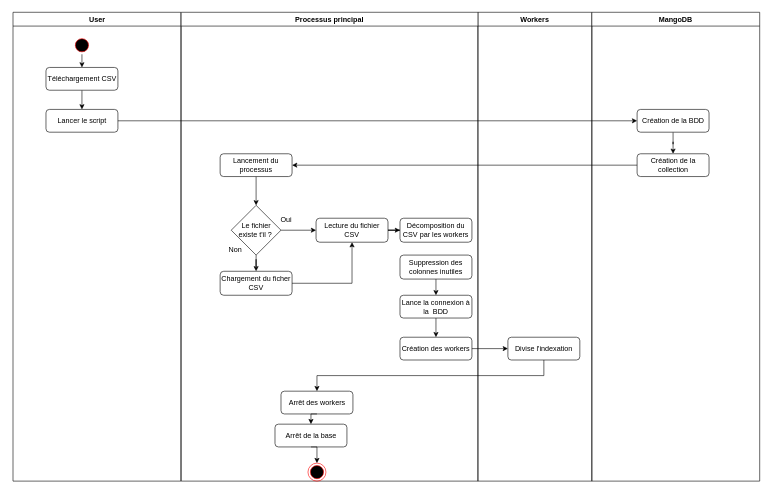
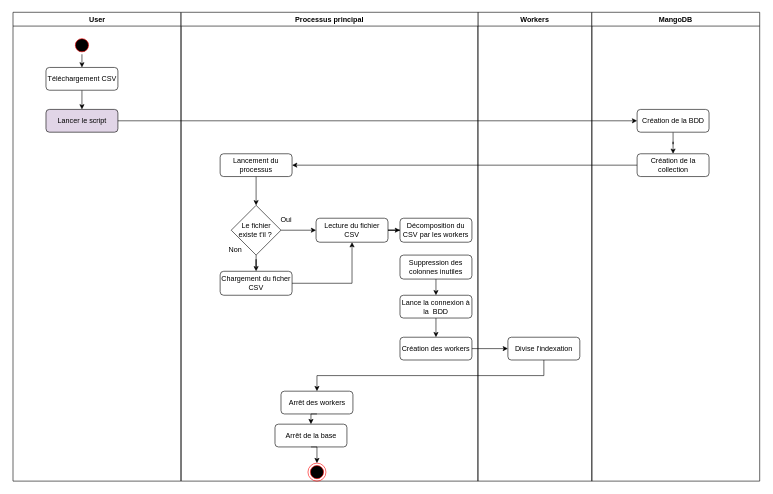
  <mxCell id="0" />
  <mxCell id="1" parent="0" />
  <mxCell id="2" value="User" style="swimlane;whiteSpace=wrap" vertex="1" parent="1"><mxGeometry x="20.5" y="20" width="280" height="782" as="geometry" /></mxCell>
  <mxCell id="3" style="edgeStyle=orthogonalEdgeStyle;rounded=0;orthogonalLoop=1;jettySize=auto;html=1;exitX=0.5;exitY=1;exitDx=0;exitDy=0;entryX=0.5;entryY=0;entryDx=0;entryDy=0;" edge="1" parent="2" source="4" target="7"><mxGeometry relative="1" as="geometry" /></mxCell>
  <mxCell id="4" value="Téléchargement CSV" style="rounded=1;whiteSpace=wrap;html=1;" vertex="1" parent="2"><mxGeometry x="55" y="92" width="120" height="38" as="geometry" /></mxCell>
  <mxCell id="5" value="" style="ellipse;shape=startState;fillColor=#000000;strokeColor=#ff0000;" vertex="1" parent="2"><mxGeometry x="100" y="40" width="30" height="30" as="geometry" /></mxCell>
  <mxCell id="6" style="edgeStyle=orthogonalEdgeStyle;rounded=0;orthogonalLoop=1;jettySize=auto;html=1;exitX=0.5;exitY=1;exitDx=0;exitDy=0;entryX=0.5;entryY=0;entryDx=0;entryDy=0;" edge="1" parent="2" source="5" target="4"><mxGeometry relative="1" as="geometry" /></mxCell>
- <mxCell id="7" value="Lancer le script" style="rounded=1;whiteSpace=wrap;html=1;" vertex="1" parent="2"><mxGeometry x="55" y="162" width="120" height="38" as="geometry" /></mxCell>
+ <mxCell id="7" value="Lancer le script" style="rounded=1;whiteSpace=wrap;html=1;fillColor=#e1d5e7;" vertex="1" parent="2"><mxGeometry x="55" y="162" width="120" height="38" as="geometry" /></mxCell>
  <mxCell id="8" value="Workers" style="swimlane;whiteSpace=wrap" vertex="1" parent="1"><mxGeometry x="796" y="20" width="190" height="782" as="geometry" /></mxCell>
  <mxCell id="9" value="Divise l'indexation" style="rounded=1;whiteSpace=wrap;html=1;" vertex="1" parent="8"><mxGeometry x="50" y="542" width="120" height="38" as="geometry" /></mxCell>
  <mxCell id="10" value="MangoDB" style="swimlane;whiteSpace=wrap" vertex="1" parent="1"><mxGeometry x="986" y="20" width="280" height="782" as="geometry" /></mxCell>
  <mxCell id="11" style="edgeStyle=orthogonalEdgeStyle;rounded=0;orthogonalLoop=1;jettySize=auto;html=1;entryX=0.5;entryY=0;entryDx=0;entryDy=0;" edge="1" parent="10" source="12" target="13"><mxGeometry relative="1" as="geometry" /></mxCell>
  <mxCell id="12" value="Création de la BDD" style="rounded=1;whiteSpace=wrap;html=1;" vertex="1" parent="10"><mxGeometry x="75.5" y="162" width="120" height="38" as="geometry" /></mxCell>
  <mxCell id="13" value="Création de la collection" style="rounded=1;whiteSpace=wrap;html=1;" vertex="1" parent="10"><mxGeometry x="75.5" y="236" width="120" height="38" as="geometry" /></mxCell>
  <mxCell id="14" style="edgeStyle=orthogonalEdgeStyle;rounded=0;orthogonalLoop=1;jettySize=auto;html=1;" edge="1" parent="1" source="13" target="17"><mxGeometry relative="1" as="geometry" /></mxCell>
  <mxCell id="15" value="Processus principal" style="swimlane;whiteSpace=wrap" vertex="1" parent="1"><mxGeometry x="301" y="20" width="495" height="782" as="geometry" /></mxCell>
  <mxCell id="16" style="edgeStyle=orthogonalEdgeStyle;rounded=0;orthogonalLoop=1;jettySize=auto;html=1;exitX=0.5;exitY=1;exitDx=0;exitDy=0;entryX=0.5;entryY=0;entryDx=0;entryDy=0;" edge="1" parent="15" source="17" target="18"><mxGeometry relative="1" as="geometry" /></mxCell>
  <mxCell id="17" value="Lancement du processus" style="rounded=1;whiteSpace=wrap;html=1;" vertex="1" parent="15"><mxGeometry x="65" y="236" width="120" height="38" as="geometry" /></mxCell>
  <mxCell id="18" value="Le fichier existe t'il ?&amp;nbsp;" style="rhombus;whiteSpace=wrap;html=1;" vertex="1" parent="15"><mxGeometry x="83.5" y="322" width="83" height="83" as="geometry" /></mxCell>
  <mxCell id="19" value="Oui" style="text;html=1;align=center;verticalAlign=middle;resizable=0;points=[];autosize=1;strokeColor=none;fillColor=none;" vertex="1" parent="15"><mxGeometry x="155" y="332" width="40" height="30" as="geometry" /></mxCell>
  <mxCell id="20" value="Non" style="text;html=1;align=center;verticalAlign=middle;resizable=0;points=[];autosize=1;strokeColor=none;fillColor=none;" vertex="1" parent="15"><mxGeometry x="65" y="382" width="50" height="30" as="geometry" /></mxCell>
  <mxCell id="21" value="Chargement du ficher CSV" style="rounded=1;whiteSpace=wrap;html=1;" vertex="1" parent="15"><mxGeometry x="65" y="432" width="120" height="40" as="geometry" /></mxCell>
  <mxCell id="22" style="edgeStyle=orthogonalEdgeStyle;rounded=0;orthogonalLoop=1;jettySize=auto;html=1;entryX=0.5;entryY=0;entryDx=0;entryDy=0;" edge="1" parent="15" source="18" target="21"><mxGeometry relative="1" as="geometry" /></mxCell>
  <mxCell id="23" style="edgeStyle=orthogonalEdgeStyle;rounded=0;orthogonalLoop=1;jettySize=auto;html=1;exitX=1;exitY=0.5;exitDx=0;exitDy=0;" edge="1" parent="15" source="24" target="27"><mxGeometry relative="1" as="geometry" /></mxCell>
  <mxCell id="24" value="Lecture du fichier CSV" style="rounded=1;whiteSpace=wrap;html=1;" vertex="1" parent="15"><mxGeometry x="225" y="343.5" width="120" height="40" as="geometry" /></mxCell>
  <mxCell id="25" style="edgeStyle=orthogonalEdgeStyle;rounded=0;orthogonalLoop=1;jettySize=auto;html=1;entryX=0;entryY=0.5;entryDx=0;entryDy=0;" edge="1" parent="15" source="18" target="24"><mxGeometry relative="1" as="geometry" /></mxCell>
  <mxCell id="26" style="edgeStyle=orthogonalEdgeStyle;rounded=0;orthogonalLoop=1;jettySize=auto;html=1;entryX=0.5;entryY=1;entryDx=0;entryDy=0;" edge="1" parent="15" source="21" target="24"><mxGeometry relative="1" as="geometry" /></mxCell>
  <mxCell id="27" value="Décomposition du CSV par les workers" style="rounded=1;whiteSpace=wrap;html=1;" vertex="1" parent="15"><mxGeometry x="365" y="343.5" width="120" height="40" as="geometry" /></mxCell>
  <mxCell id="28" style="edgeStyle=orthogonalEdgeStyle;rounded=0;orthogonalLoop=1;jettySize=auto;html=1;exitX=0.5;exitY=1;exitDx=0;exitDy=0;" edge="1" parent="15" source="27" target="27"><mxGeometry relative="1" as="geometry" /></mxCell>
  <mxCell id="29" style="edgeStyle=orthogonalEdgeStyle;rounded=0;orthogonalLoop=1;jettySize=auto;html=1;exitX=0.5;exitY=1;exitDx=0;exitDy=0;entryX=0.5;entryY=0;entryDx=0;entryDy=0;" edge="1" parent="15" source="30" target="33"><mxGeometry relative="1" as="geometry" /></mxCell>
  <mxCell id="30" value="Suppression des colonnes inutiles" style="rounded=1;whiteSpace=wrap;html=1;" vertex="1" parent="15"><mxGeometry x="365" y="405" width="120" height="40" as="geometry" /></mxCell>
  <mxCell id="31" value="Création des workers" style="rounded=1;whiteSpace=wrap;html=1;" vertex="1" parent="15"><mxGeometry x="365" y="542" width="120" height="38" as="geometry" /></mxCell>
  <mxCell id="32" style="edgeStyle=orthogonalEdgeStyle;rounded=0;orthogonalLoop=1;jettySize=auto;html=1;exitX=0.5;exitY=1;exitDx=0;exitDy=0;entryX=0.5;entryY=0;entryDx=0;entryDy=0;" edge="1" parent="15" source="33" target="31"><mxGeometry relative="1" as="geometry" /></mxCell>
  <mxCell id="33" value="Lance la connexion à la&amp;nbsp; BDD" style="rounded=1;whiteSpace=wrap;html=1;" vertex="1" parent="15"><mxGeometry x="365" y="472" width="120" height="38" as="geometry" /></mxCell>
  <mxCell id="34" value="Arrêt des workers" style="rounded=1;whiteSpace=wrap;html=1;" vertex="1" parent="15"><mxGeometry x="166.5" y="632" width="120" height="38" as="geometry" /></mxCell>
  <mxCell id="35" value="Arrêt de la base" style="rounded=1;whiteSpace=wrap;html=1;" vertex="1" parent="15"><mxGeometry x="156.5" y="687" width="120" height="38" as="geometry" /></mxCell>
  <mxCell id="36" value="" style="ellipse;shape=endState;fillColor=#000000;strokeColor=#ff0000" vertex="1" parent="15"><mxGeometry x="211.5" y="752" width="30" height="30" as="geometry" /></mxCell>
  <mxCell id="37" style="edgeStyle=orthogonalEdgeStyle;rounded=0;orthogonalLoop=1;jettySize=auto;html=1;exitX=0.5;exitY=1;exitDx=0;exitDy=0;entryX=0.5;entryY=0;entryDx=0;entryDy=0;" edge="1" parent="15" source="34" target="35"><mxGeometry relative="1" as="geometry" /></mxCell>
  <mxCell id="38" style="edgeStyle=orthogonalEdgeStyle;rounded=0;orthogonalLoop=1;jettySize=auto;html=1;exitX=0.5;exitY=1;exitDx=0;exitDy=0;entryX=0.5;entryY=0;entryDx=0;entryDy=0;" edge="1" parent="15" source="35" target="36"><mxGeometry relative="1" as="geometry" /></mxCell>
  <mxCell id="39" style="edgeStyle=orthogonalEdgeStyle;rounded=0;orthogonalLoop=1;jettySize=auto;html=1;exitX=1;exitY=0.5;exitDx=0;exitDy=0;entryX=0;entryY=0.5;entryDx=0;entryDy=0;" edge="1" parent="1" source="7" target="12"><mxGeometry relative="1" as="geometry" /></mxCell>
  <mxCell id="40" style="edgeStyle=orthogonalEdgeStyle;rounded=0;orthogonalLoop=1;jettySize=auto;html=1;exitX=0.5;exitY=1;exitDx=0;exitDy=0;entryX=0.5;entryY=0;entryDx=0;entryDy=0;" edge="1" parent="1" source="9" target="34"><mxGeometry relative="1" as="geometry" /></mxCell>
  <mxCell id="41" style="edgeStyle=orthogonalEdgeStyle;rounded=0;orthogonalLoop=1;jettySize=auto;html=1;exitX=1;exitY=0.5;exitDx=0;exitDy=0;entryX=0;entryY=0.5;entryDx=0;entryDy=0;" edge="1" parent="1" source="31" target="9"><mxGeometry relative="1" as="geometry" /></mxCell>
